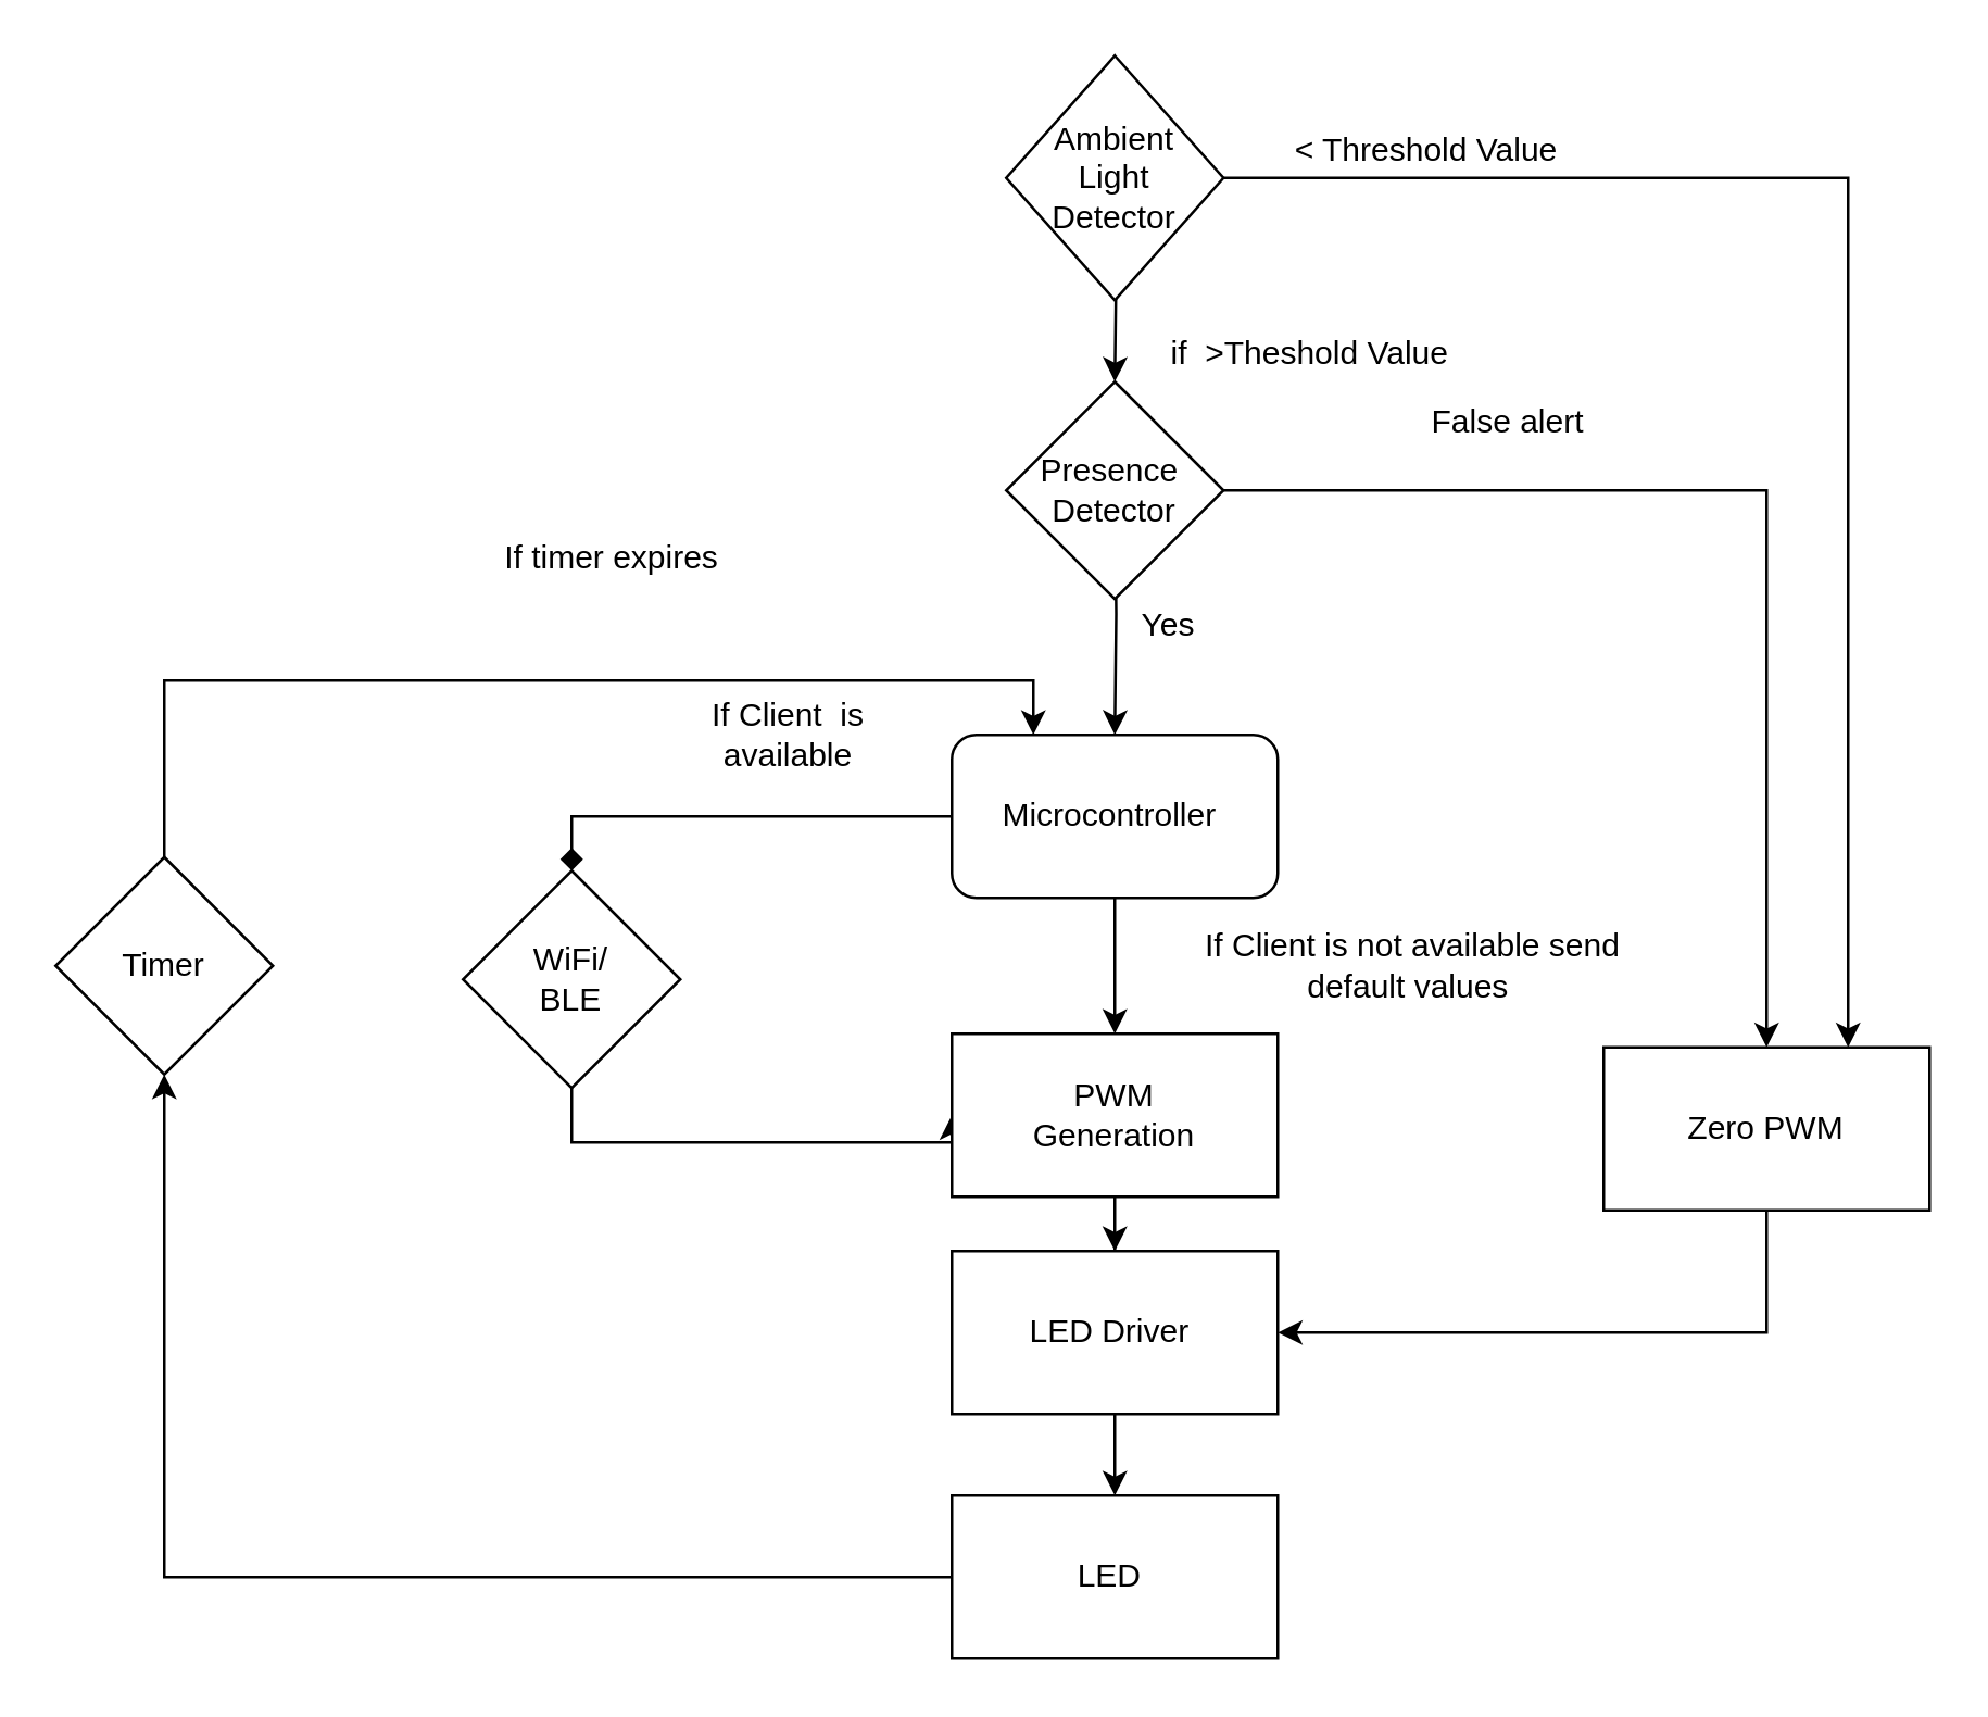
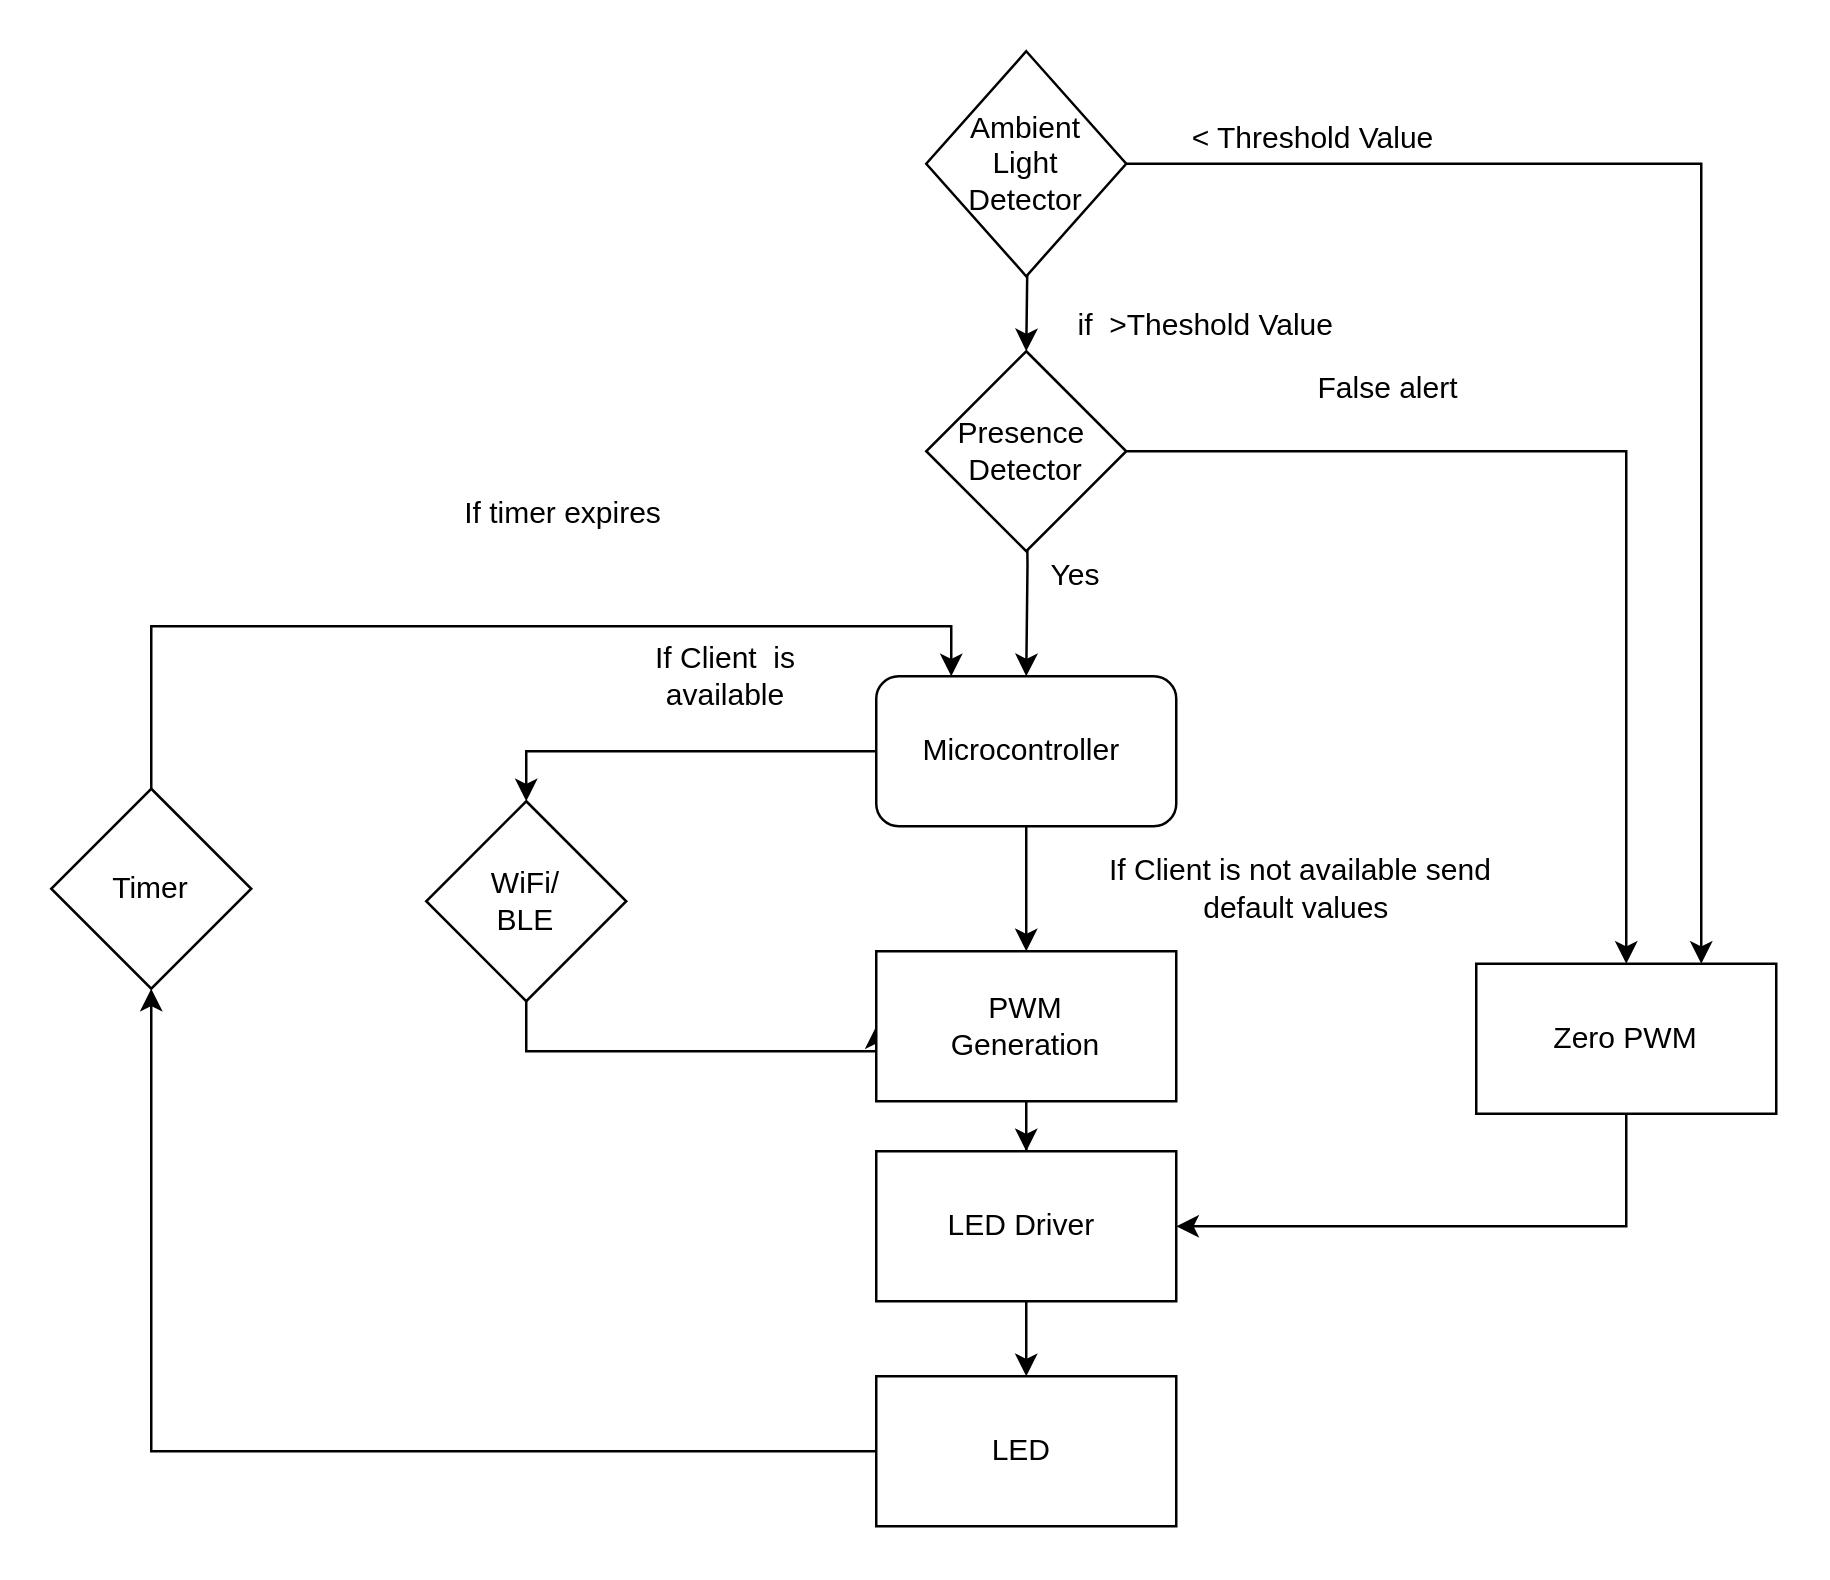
  <mxCell id="0" />
  <mxCell id="1" parent="0" />
  <mxCell id="2" value="" style="edgeStyle=orthogonalEdgeStyle;rounded=0;orthogonalLoop=1;jettySize=auto;html=1;entryX=0.5;entryY=0;entryDx=0;entryDy=0;" parent="1" target="12" edge="1"><mxGeometry relative="1" as="geometry"><mxPoint x="410" y="60" as="sourcePoint" /><mxPoint x="410" y="120" as="targetPoint" /></mxGeometry></mxCell>
  <mxCell id="3" value="" style="edgeStyle=orthogonalEdgeStyle;rounded=0;orthogonalLoop=1;jettySize=auto;html=1;" parent="1" target="6" edge="1"><mxGeometry relative="1" as="geometry"><mxPoint x="410" y="180" as="sourcePoint" /></mxGeometry></mxCell>
- <mxCell id="4" value="" style="edgeStyle=orthogonalEdgeStyle;rounded=0;orthogonalLoop=1;jettySize=auto;html=1;entryX=0.5;entryY=0;entryDx=0;entryDy=0;endArrow=diamond;" parent="1" source="6" target="14" edge="1"><mxGeometry relative="1" as="geometry"><mxPoint x="270" y="290" as="targetPoint" /></mxGeometry></mxCell>
+ <mxCell id="4" value="" style="edgeStyle=orthogonalEdgeStyle;rounded=0;orthogonalLoop=1;jettySize=auto;html=1;entryX=0.5;entryY=0;entryDx=0;entryDy=0;" parent="1" source="6" target="14" edge="1"><mxGeometry relative="1" as="geometry"><mxPoint x="270" y="290" as="targetPoint" /></mxGeometry></mxCell>
  <mxCell id="5" value="" style="edgeStyle=orthogonalEdgeStyle;rounded=0;orthogonalLoop=1;jettySize=auto;html=1;" parent="1" source="6" target="16" edge="1"><mxGeometry relative="1" as="geometry" /></mxCell>
  <mxCell id="6" value="Microcontroller&amp;nbsp;" style="rounded=1;whiteSpace=wrap;html=1;" parent="1" vertex="1"><mxGeometry x="350" y="270" width="120" height="60" as="geometry" /></mxCell>
  <mxCell id="7" value="if&amp;nbsp; &amp;gt;Theshold Value" style="text;html=1;resizable=0;points=[];autosize=1;align=left;verticalAlign=top;spacingTop=-4;" parent="1" vertex="1"><mxGeometry x="429" y="120" width="120" height="10" as="geometry" /></mxCell>
  <mxCell id="8" value="Yes" style="text;html=1;strokeColor=none;fillColor=none;align=center;verticalAlign=middle;whiteSpace=wrap;rounded=0;" parent="1" vertex="1"><mxGeometry x="410" y="220" width="40" height="20" as="geometry" /></mxCell>
  <mxCell id="9" value="" style="edgeStyle=orthogonalEdgeStyle;rounded=0;orthogonalLoop=1;jettySize=auto;html=1;entryX=0.75;entryY=0;entryDx=0;entryDy=0;" parent="1" source="10" target="23" edge="1"><mxGeometry relative="1" as="geometry"><mxPoint x="680" y="380" as="targetPoint" /></mxGeometry></mxCell>
  <mxCell id="10" value="&lt;span style=&quot;white-space: normal&quot;&gt;Ambient &lt;br&gt;Light&lt;/span&gt;&lt;br style=&quot;white-space: normal&quot;&gt;&lt;span style=&quot;white-space: normal&quot;&gt;Detector&lt;/span&gt;" style="rhombus;whiteSpace=wrap;html=1;" parent="1" vertex="1"><mxGeometry x="370" y="20" width="80" height="90" as="geometry" /></mxCell>
  <mxCell id="11" value="" style="edgeStyle=orthogonalEdgeStyle;rounded=0;orthogonalLoop=1;jettySize=auto;html=1;entryX=0.5;entryY=0;entryDx=0;entryDy=0;" parent="1" source="12" target="23" edge="1"><mxGeometry relative="1" as="geometry"><mxPoint x="530" y="180" as="targetPoint" /></mxGeometry></mxCell>
  <mxCell id="12" value="&lt;span style=&quot;white-space: normal&quot;&gt;Presence&amp;nbsp;&lt;/span&gt;&lt;br style=&quot;white-space: normal&quot;&gt;&lt;span style=&quot;white-space: normal&quot;&gt;Detector&lt;/span&gt;" style="rhombus;whiteSpace=wrap;html=1;" parent="1" vertex="1"><mxGeometry x="370" y="140" width="80" height="80" as="geometry" /></mxCell>
  <mxCell id="13" value="" style="edgeStyle=orthogonalEdgeStyle;rounded=0;orthogonalLoop=1;jettySize=auto;html=1;entryX=0;entryY=0.5;entryDx=0;entryDy=0;" parent="1" source="14" target="16" edge="1"><mxGeometry relative="1" as="geometry"><mxPoint x="210" y="410" as="targetPoint" /><Array as="points"><mxPoint x="210" y="420" /></Array></mxGeometry></mxCell>
  <mxCell id="14" value="WiFi/&lt;br&gt;BLE" style="rhombus;whiteSpace=wrap;html=1;" parent="1" vertex="1"><mxGeometry x="170" y="320" width="80" height="80" as="geometry" /></mxCell>
  <mxCell id="15" value="" style="edgeStyle=orthogonalEdgeStyle;rounded=0;orthogonalLoop=1;jettySize=auto;html=1;" parent="1" source="16" target="20" edge="1"><mxGeometry relative="1" as="geometry" /></mxCell>
  <mxCell id="16" value="PWM&lt;br&gt;Generation" style="rounded=0;whiteSpace=wrap;html=1;" parent="1" vertex="1"><mxGeometry x="350" y="380" width="120" height="60" as="geometry" /></mxCell>
  <mxCell id="17" value="If Client&amp;nbsp; is available" style="text;html=1;strokeColor=none;fillColor=none;align=center;verticalAlign=middle;whiteSpace=wrap;rounded=0;" parent="1" vertex="1"><mxGeometry x="250" y="260" width="80" height="20" as="geometry" /></mxCell>
  <mxCell id="18" value="If Client is not available send default values&amp;nbsp;" style="text;html=1;strokeColor=none;fillColor=none;align=center;verticalAlign=middle;whiteSpace=wrap;rounded=0;" parent="1" vertex="1"><mxGeometry x="430" y="345" width="180" height="20" as="geometry" /></mxCell>
  <mxCell id="19" value="" style="edgeStyle=orthogonalEdgeStyle;rounded=0;orthogonalLoop=1;jettySize=auto;html=1;" parent="1" source="20" target="21" edge="1"><mxGeometry relative="1" as="geometry" /></mxCell>
  <mxCell id="20" value="LED Driver&amp;nbsp;" style="rounded=0;whiteSpace=wrap;html=1;" parent="1" vertex="1"><mxGeometry x="350" y="460" width="120" height="60" as="geometry" /></mxCell>
  <mxCell id="21" value="LED&amp;nbsp;" style="rounded=0;whiteSpace=wrap;html=1;" parent="1" vertex="1"><mxGeometry x="350" y="550" width="120" height="60" as="geometry" /></mxCell>
  <mxCell id="22" value="" style="edgeStyle=orthogonalEdgeStyle;rounded=0;orthogonalLoop=1;jettySize=auto;html=1;entryX=1;entryY=0.5;entryDx=0;entryDy=0;" parent="1" source="23" target="20" edge="1"><mxGeometry relative="1" as="geometry"><mxPoint x="650" y="525" as="targetPoint" /><Array as="points"><mxPoint x="650" y="490" /></Array></mxGeometry></mxCell>
  <mxCell id="23" value="Zero PWM" style="rounded=0;whiteSpace=wrap;html=1;" parent="1" vertex="1"><mxGeometry x="590" y="385" width="120" height="60" as="geometry" /></mxCell>
  <mxCell id="24" value="False alert" style="text;html=1;strokeColor=none;fillColor=none;align=center;verticalAlign=middle;whiteSpace=wrap;rounded=0;" parent="1" vertex="1"><mxGeometry x="515" y="145" width="80" height="20" as="geometry" /></mxCell>
  <mxCell id="25" value="&amp;lt; Threshold Value" style="text;html=1;strokeColor=none;fillColor=none;align=center;verticalAlign=middle;whiteSpace=wrap;rounded=0;" parent="1" vertex="1"><mxGeometry x="460" y="45" width="130" height="20" as="geometry" /></mxCell>
  <mxCell id="26" value="" style="edgeStyle=orthogonalEdgeStyle;rounded=0;orthogonalLoop=1;jettySize=auto;html=1;entryX=0.25;entryY=0;entryDx=0;entryDy=0;" edge="1" parent="1" source="27" target="6"><mxGeometry relative="1" as="geometry"><mxPoint x="60" y="235" as="targetPoint" /><Array as="points"><mxPoint x="60" y="250" /><mxPoint x="380" y="250" /></Array></mxGeometry></mxCell>
  <mxCell id="27" value="Timer" style="rhombus;whiteSpace=wrap;html=1;" parent="1" vertex="1"><mxGeometry x="20" y="315" width="80" height="80" as="geometry" /></mxCell>
  <mxCell id="28" value="" style="edgeStyle=orthogonalEdgeStyle;rounded=0;orthogonalLoop=1;jettySize=auto;html=1;" edge="1" parent="1" source="21" target="27"><mxGeometry relative="1" as="geometry"><mxPoint x="60" y="230" as="targetPoint" /><mxPoint x="350" y="580" as="sourcePoint" /></mxGeometry></mxCell>
  <mxCell id="29" value="If timer expires" style="text;html=1;strokeColor=none;fillColor=none;align=center;verticalAlign=middle;whiteSpace=wrap;rounded=0;" vertex="1" parent="1"><mxGeometry x="160" y="195" width="130" height="20" as="geometry" /></mxCell>
